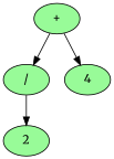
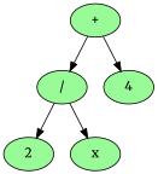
  digraph {
    rankdir=TB
    fontname=Merriweather
    node [fillcolor=palegreen style=filled fontname=Merriweather]
    edge [fontname=Merriweather]
    n1 [label="+"]
    n2 [label="/"]
    n3 [label=4]
    n4 [label=2]
+   n5 [label=x]
    n1 -> n2
    n1 -> n3
    n2 -> n4
+   n2 -> n5
  }
